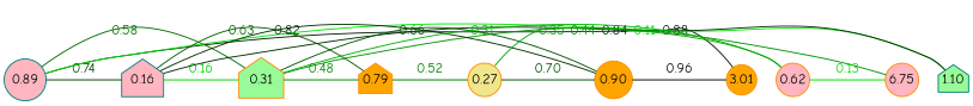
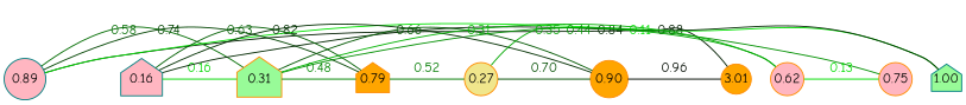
  graph {
    fontname="Comic Neue"
    splines=true
    node [color=darkorange fillcolor=lightpink fixedsize=true fontname="Comic Neue" shape=circle style=filled]
    edge [constraint=false fontname="Comic Neue" minlen=2]
    n1 [color=teal height=0.55 label=0.89 width=0.55]
    n2 [color=teal height=0.55 label=0.16 shape=house width=0.55]
    n3 [fillcolor=orange height=0.40 label=3.01 width=0.40]
    n4 [fillcolor=palegreen height=0.60 label=0.31 shape=house width=0.60]
-   n5 [color=teal fillcolor=palegreen height=0.40 label=1.10 shape=house width=0.40]
+   n5 [color=teal fillcolor=palegreen height=0.40 label=1.00 shape=house width=0.40]
    n6 [fillcolor=orange height=0.45 label=0.79 shape=house width=0.45]
-   n7 [height=0.45 label=6.75 width=0.45]
+   n7 [height=0.45 label=0.75 width=0.45]
    n8 [fillcolor=orange height=0.50 label=0.90 width=0.50]
    n9 [fillcolor=khaki height=0.45 label=0.27 width=0.45]
    n10 [height=0.45 label=0.62 width=0.45]
-   n1 -- n2 [color="#004300" fontcolor="#004300" label=0.74 weight=0.74]
+   n1 -- n6 [color="#004300" fontcolor="#004300" label=0.74 weight=0.74]
    n1 -- n3 [color="#001d00" fontcolor="#001d00" label=0.88 weight=0.88]
    n1 -- n4 [color="#006b00" fontcolor="#006b00" label=0.58 weight=0.58]
    n1 -- n5 [color="#00e300" fontcolor="#00e300" label=0.11 weight=0.11]
    n2 -- n4 [color="#00d600" fontcolor="#00d600" label=0.16 weight=0.16]
    n2 -- n5 [color="#002700" fontcolor="#002700" label=0.84 weight=0.84]
    n2 -- n6 [color="#005d00" fontcolor="#005d00" label=0.63 weight=0.63]
    n4 -- n6 [color="#008500" fontcolor="#008500" label=0.48 weight=0.48]
    n4 -- n7 [color="#008f00" fontcolor="#008f00" label=0.44 weight=0.44]
    n6 -- n9 [color="#007a00" fontcolor="#007a00" label=0.52 weight=0.52]
    n8 -- n2 [color="#002e00" fontcolor="#002e00" label=0.82 weight=0.82]
    n8 -- n3 [color="#000900" fontcolor="#000900" label=0.96 weight=0.96]
    n8 -- n4 [color="#005600" fontcolor="#005600" label=0.66 weight=0.66]
    n8 -- n9 [color="#004c00" fontcolor="#004c00" label=0.70 weight=0.70]
    n10 -- n4 [color="#00b000" fontcolor="#00b000" label=0.31 weight=0.31]
    n10 -- n7 [color="#00dd00" fontcolor="#00dd00" label=0.13 weight=0.13]
    n10 -- n9 [color="#00a600" fontcolor="#00a600" label=0.35 weight=0.35]
  }
